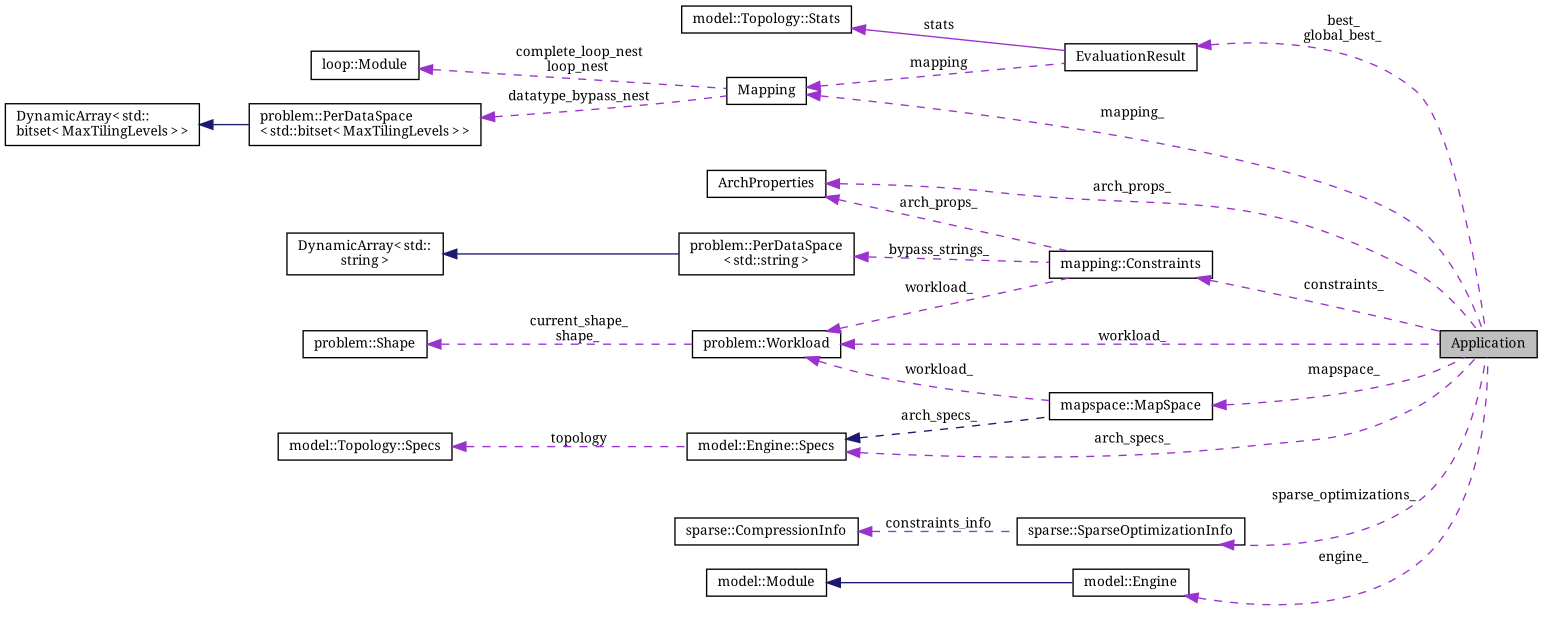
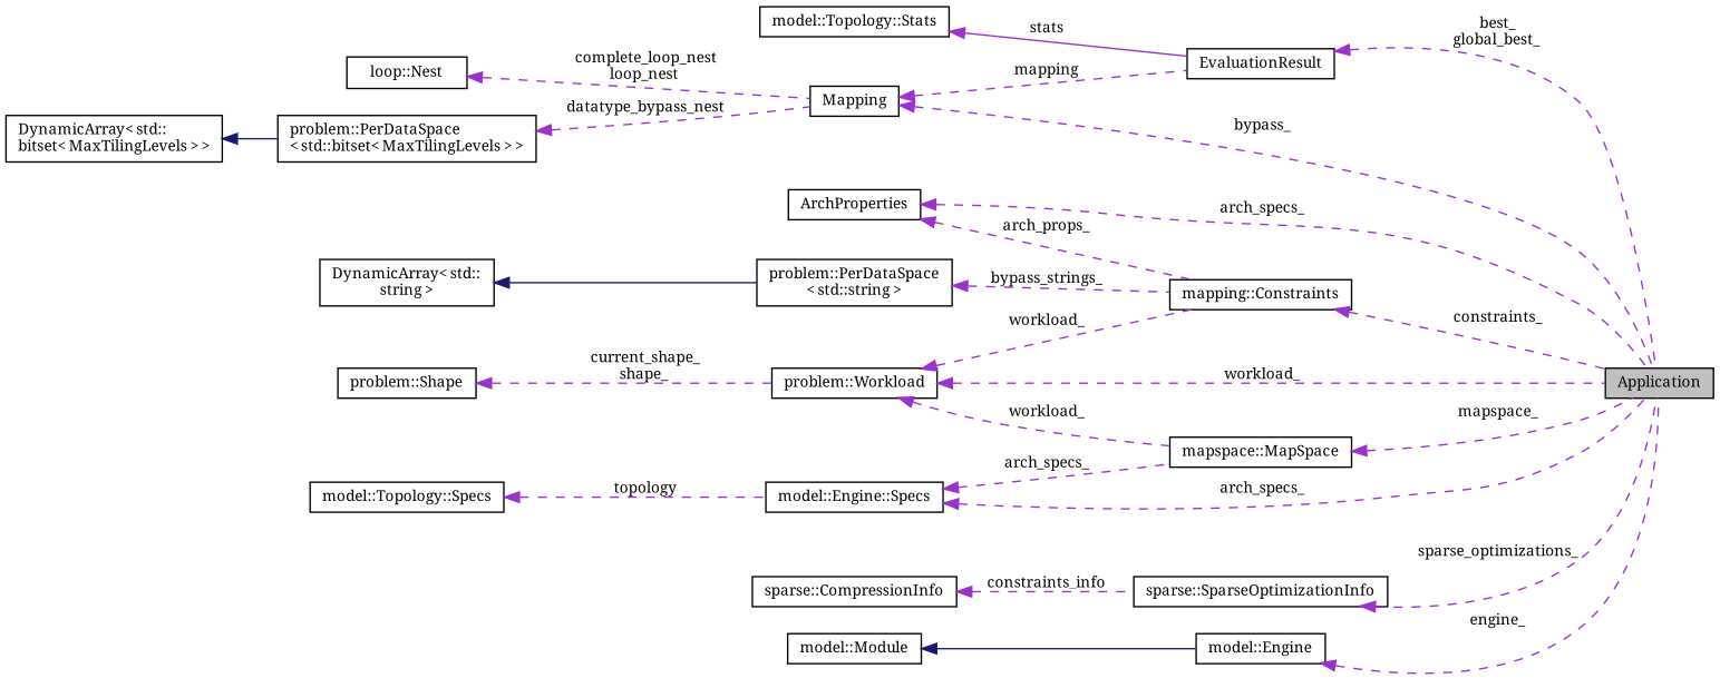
  digraph {
    fontname="Noto Serif"
    rankdir=LR
    node [color=black fillcolor=white fontname="Noto Serif" fontsize=10 shape=record style=filled]
    edge [color=darkorchid3 dir=back fontname="Noto Serif" fontsize=10 labelfontname=Helvetica labelfontsize=10 style=dashed]
    n1 [fillcolor=grey75 fontcolor=black height=0.2 label=Application width=0.4]
    n2 [height=0.2 label=Mapping width=0.4]
    n3 [height=0.2 label=EvaluationResult width=0.4]
    n4 [height=0.2 label="problem::PerDataSpace\l\< std::bitset\< MaxTilingLevels \> \>" width=0.4]
    n5 [height=0.2 label="DynamicArray\< std::\lbitset\< MaxTilingLevels \> \>" width=0.4]
-   n6 [height=0.2 label="loop::Module" width=0.4]
+   n6 [height=0.2 label="loop::Nest" width=0.4]
    n7 [height=0.2 label=ArchProperties width=0.4]
    n8 [height=0.2 label="mapping::Constraints" width=0.4]
    n9 [height=0.2 label="mapspace::MapSpace" width=0.4]
    n10 [height=0.2 label="model::Engine::Specs" width=0.4]
    n11 [height=0.2 label="model::Topology::Specs" width=0.4]
    n12 [height=0.2 label="problem::Workload" width=0.4]
    n13 [height=0.2 label="problem::Shape" width=0.4]
    n14 [height=0.2 label="sparse::SparseOptimizationInfo" width=0.4]
    n15 [height=0.2 label="sparse::CompressionInfo" width=0.4]
    n16 [height=0.2 label="problem::PerDataSpace\l\< std::string \>" width=0.4]
    n17 [height=0.2 label="DynamicArray\< std::\lstring \>" width=0.4]
    n18 [height=0.2 label="model::Topology::Stats" width=0.4]
    n19 [height=0.2 label="model::Engine" width=0.4]
    n20 [height=0.2 label="model::Module" width=0.4]
-   n2 -> n1 [label=" mapping_"]
+   n2 -> n1 [label=" bypass_"]
    n2 -> n3 [label=" mapping"]
    n3 -> n1 [label=" best_\nglobal_best_"]
    n4 -> n2 [label=" datatype_bypass_nest"]
    n5 -> n4 [color=midnightblue style=solid]
    n6 -> n2 [label=" complete_loop_nest\nloop_nest"]
-   n7 -> n1 [label=" arch_props_"]
+   n7 -> n1 [label=" arch_specs_"]
    n7 -> n8 [label=" arch_props_"]
    n8 -> n1 [label=" constraints_"]
    n9 -> n1 [label=" mapspace_"]
    n10 -> n1 [label=" arch_specs_"]
-   n10 -> n9 [color=midnightblue label=" arch_specs_"]
+   n10 -> n9 [label=" arch_specs_"]
    n11 -> n10 [label=" topology"]
    n12 -> n1 [label=" workload_"]
    n12 -> n8 [label=" workload_"]
    n12 -> n9 [label=" workload_"]
    n13 -> n12 [label=" current_shape_\nshape_"]
    n14 -> n1 [label=" sparse_optimizations_"]
    n15 -> n14 [label=" constraints_info"]
    n16 -> n8 [label=" bypass_strings_"]
    n17 -> n16 [color=midnightblue style=solid]
    n18 -> n3 [label=" stats" style=solid]
    n19 -> n1 [label=" engine_"]
    n20 -> n19 [color=midnightblue style=solid]
  }
